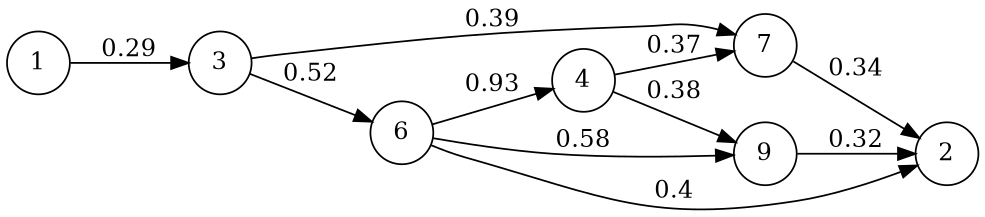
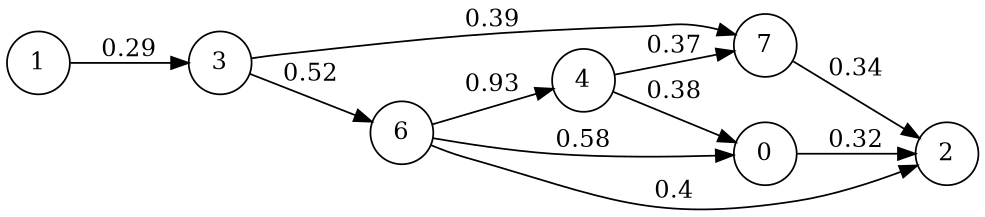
  digraph {
    rankdir=LR
    node [shape=circle]
    7
    2
    6
-   0 [label=9]
+   0
    4
    1
    3
    7 -> 2 [label=0.34]
    6 -> 2 [label=0.4]
    6 -> 0 [label=0.58]
    6 -> 4 [label=0.93]
    0 -> 2 [label=0.32]
    4 -> 7 [label=0.37]
    4 -> 0 [label=0.38]
    1 -> 3 [label=0.29]
    3 -> 7 [label=0.39]
    3 -> 6 [label=0.52]
  }
